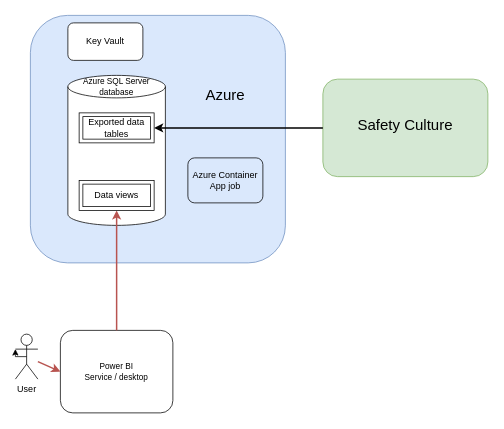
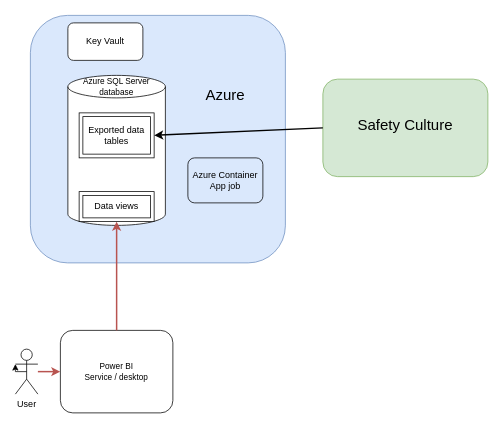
  <mxCell id="0" />
  <mxCell id="1" parent="0" />
  <mxCell id="2" value="" style="rounded=1;whiteSpace=wrap;html=1;fillColor=#dae8fc;strokeColor=#6c8ebf;" vertex="1" parent="1"><mxGeometry x="40" y="20" width="340" height="330" as="geometry" /></mxCell>
  <mxCell id="3" value="" style="shape=cylinder3;whiteSpace=wrap;html=1;boundedLbl=1;backgroundOutline=1;size=15;" vertex="1" parent="1"><mxGeometry x="90" y="100" width="130" height="200" as="geometry" /></mxCell>
- <mxCell id="4" value="User" style="shape=umlActor;verticalLabelPosition=bottom;verticalAlign=top;html=1;outlineConnect=0;" vertex="1" parent="1"><mxGeometry x="20" y="445" width="30" height="60" as="geometry" /></mxCell>
+ <mxCell id="4" value="User" style="shape=umlActor;verticalLabelPosition=bottom;verticalAlign=top;html=1;outlineConnect=0;" vertex="1" parent="1"><mxGeometry x="20" y="465" width="30" height="60" as="geometry" /></mxCell>
  <mxCell id="5" value="" style="rounded=1;whiteSpace=wrap;html=1;" vertex="1" parent="1"><mxGeometry x="80" y="440" width="150" height="110" as="geometry" /></mxCell>
  <mxCell id="6" value="" style="rounded=1;whiteSpace=wrap;html=1;fillColor=#d5e8d4;strokeColor=#82b366;" vertex="1" parent="1"><mxGeometry x="430" y="105" width="220" height="130" as="geometry" /></mxCell>
  <mxCell id="7" value="Azure Container App job" style="rounded=1;whiteSpace=wrap;html=1;fillColor=#dae8fc;" vertex="1" parent="1"><mxGeometry x="250" y="210" width="100" height="60" as="geometry" /></mxCell>
  <mxCell id="8" value="&lt;font style=&quot;font-size: 20px;&quot;&gt;Safety Culture&lt;/font&gt;" style="text;strokeColor=none;align=center;fillColor=none;html=1;verticalAlign=middle;whiteSpace=wrap;rounded=0;" vertex="1" parent="1"><mxGeometry x="460" y="150" width="160" height="30" as="geometry" /></mxCell>
  <mxCell id="9" value="&lt;font style=&quot;font-size: 20px;&quot;&gt;Azure&lt;/font&gt;" style="text;strokeColor=none;align=center;fillColor=none;html=1;verticalAlign=middle;whiteSpace=wrap;rounded=0;" vertex="1" parent="1"><mxGeometry x="270" y="110" width="60" height="30" as="geometry" /></mxCell>
  <mxCell id="10" value="&lt;font&gt;Power BI&lt;/font&gt;&lt;div&gt;&lt;font&gt;Service / desktop&lt;/font&gt;&lt;/div&gt;" style="text;strokeColor=none;align=center;fillColor=none;html=1;verticalAlign=middle;whiteSpace=wrap;rounded=0;fontSize=11;" vertex="1" parent="1"><mxGeometry x="80" y="480" width="150" height="30" as="geometry" /></mxCell>
  <mxCell id="11" value="" style="endArrow=classic;html=1;rounded=0;exitX=0.5;exitY=0;exitDx=0;exitDy=0;entryX=0.5;entryY=1;entryDx=0;entryDy=0;strokeWidth=2;fillColor=#f8cecc;strokeColor=#b85450;" edge="1" parent="1" source="5" target="13"><mxGeometry width="50" height="50" relative="1" as="geometry"><mxPoint x="330" y="360" as="sourcePoint" /><mxPoint x="430" y="370" as="targetPoint" /></mxGeometry></mxCell>
- <mxCell id="12" value="Exported data&lt;div&gt;tables&lt;/div&gt;" style="shape=ext;margin=3;double=1;whiteSpace=wrap;html=1;align=center;" vertex="1" parent="1"><mxGeometry x="105" y="150" width="100" height="40" as="geometry" /></mxCell>
- <mxCell id="13" value="Data views" style="shape=ext;margin=3;double=1;whiteSpace=wrap;html=1;align=center;" vertex="1" parent="1"><mxGeometry x="105" y="240" width="100" height="40" as="geometry" /></mxCell>
+ <mxCell id="12" value="Exported data&lt;div&gt;tables&lt;/div&gt;" style="shape=ext;margin=3;double=1;whiteSpace=wrap;html=1;align=center;" vertex="1" parent="1"><mxGeometry x="105" y="150" width="100" height="60" as="geometry" /></mxCell>
+ <mxCell id="13" value="Data views" style="shape=ext;margin=3;double=1;whiteSpace=wrap;html=1;align=center;" vertex="1" parent="1"><mxGeometry x="105" y="255" width="100" height="40" as="geometry" /></mxCell>
  <mxCell id="14" value="" style="endArrow=classic;html=1;rounded=0;strokeWidth=2;exitX=0;exitY=0.5;exitDx=0;exitDy=0;entryX=1;entryY=0.5;entryDx=0;entryDy=0;" edge="1" parent="1" source="6" target="12"><mxGeometry width="50" height="50" relative="1" as="geometry"><mxPoint x="260" y="380" as="sourcePoint" /><mxPoint x="490" y="320" as="targetPoint" /></mxGeometry></mxCell>
  <mxCell id="15" value="" style="endArrow=classic;html=1;rounded=0;strokeWidth=2;entryX=0;entryY=0.5;entryDx=0;entryDy=0;fillColor=#f8cecc;strokeColor=#b85450;" edge="1" parent="1" source="4" target="5"><mxGeometry width="50" height="50" relative="1" as="geometry"><mxPoint x="280" y="400" as="sourcePoint" /><mxPoint x="510" y="340" as="targetPoint" /></mxGeometry></mxCell>
  <mxCell id="16" value="Key Vault" style="rounded=1;whiteSpace=wrap;html=1;" vertex="1" parent="1"><mxGeometry x="90" y="30" width="100" height="50" as="geometry" /></mxCell>
  <mxCell id="17" style="edgeStyle=orthogonalEdgeStyle;rounded=0;orthogonalLoop=1;jettySize=auto;html=1;exitX=0.5;exitY=0.5;exitDx=0;exitDy=0;exitPerimeter=0;entryX=0;entryY=0.333;entryDx=0;entryDy=0;entryPerimeter=0;" edge="1" parent="1" source="4" target="4"><mxGeometry relative="1" as="geometry" /></mxCell>
  <mxCell id="18" value="Azure SQL Server&lt;div&gt;database&lt;/div&gt;" style="text;strokeColor=none;align=center;fillColor=none;html=1;verticalAlign=middle;whiteSpace=wrap;rounded=0;fontSize=11;" vertex="1" parent="1"><mxGeometry x="80" y="100" width="150" height="30" as="geometry" /></mxCell>
